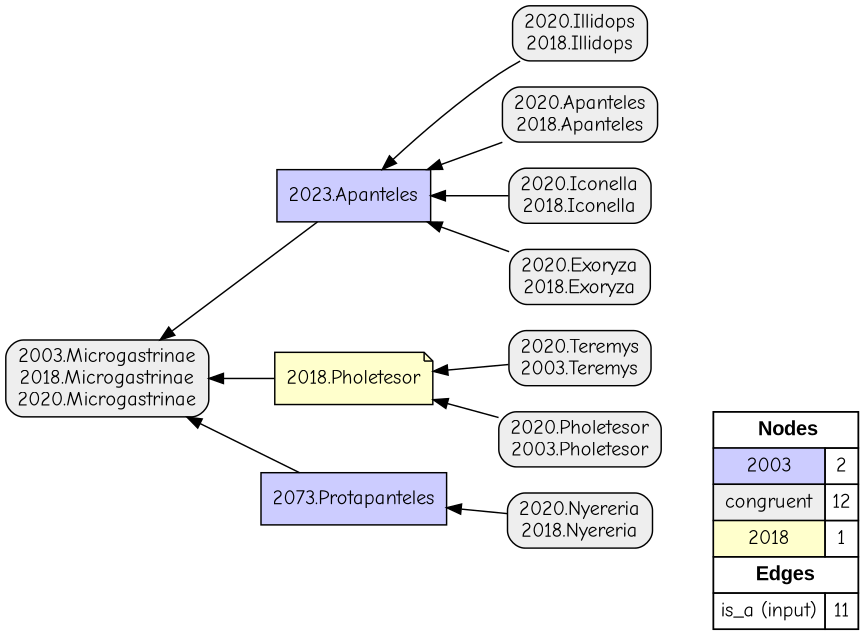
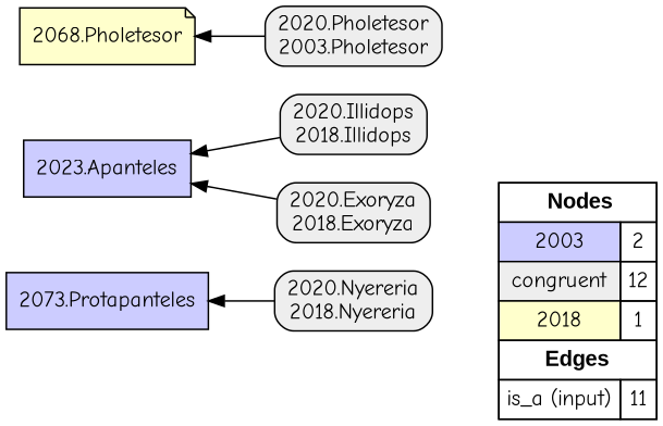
  digraph {
    fontname="Comic Neue"
    rankdir=RL
    node [fillcolor="#EEEEEE" fontname="Comic Neue" shape=box style="filled,rounded"]
    edge [arrowhead=normal color="#000000" constraint=true fontname="Comic Neue" penwidth=1 style=solid]
    n1 [fillcolor=white label=<   <TABLE BORDER="0" CELLBORDER="1" CELLSPACING="0" CELLPADDING="4">  <TR> <TD COLSPAN="2"><font face="Arial Black"> Nodes</font></TD> </TR>  <TR>   <TD bgcolor="#CCCCFF" fontname="helvetica">2003</TD>   <TD>2</TD>   </TR>  <TR>   <TD bgcolor="#EEEEEE" fontname="helvetica">congruent</TD>   <TD>12</TD>   </TR>  <TR>   <TD bgcolor="#FFFFCC" fontname="helvetica">2018</TD>   <TD>1</TD>   </TR>  <TR> <TD COLSPAN="2"><font face = "Arial Black"> Edges </font></TD> </TR>  <TR>   <TD><font color ="#000000">is_a (input)</font></TD><TD>11</TD> </TR> </TABLE>   > margin=0 style=filled]
    n2 [fillcolor="#CCCCFF" label="2073.Protapanteles" style=filled]
-   "2003.Microgastrinae\n2018.Microgastrinae\n2020.Microgastrinae"
    n4 [fillcolor="#CCCCFF" label="2023.Apanteles" style=filled]
    "2020.Illidops\n2018.Illidops"
    "2020.Nyereria\n2018.Nyereria"
-   "2018.Pholetesor" [fillcolor="#FFFFCC" shape=note style=filled]
-   "2020.Teremys\n2003.Teremys"
-   "2020.Apanteles\n2018.Apanteles"
-   "2020.Iconella\n2018.Iconella"
+   "2018.Pholetesor" [fillcolor="#FFFFCC" shape=note style=filled label="2068.Pholetesor"]
    "2020.Pholetesor\n2003.Pholetesor"
    "2020.Exoryza\n2018.Exoryza"
    subgraph sub_1 {
      rank=source
      n1
    }
-   n2 -> "2003.Microgastrinae\n2018.Microgastrinae\n2020.Microgastrinae"
-   n4 -> "2003.Microgastrinae\n2018.Microgastrinae\n2020.Microgastrinae"
    "2020.Illidops\n2018.Illidops" -> n4
    "2020.Nyereria\n2018.Nyereria" -> n2
-   "2018.Pholetesor" -> "2003.Microgastrinae\n2018.Microgastrinae\n2020.Microgastrinae"
-   "2020.Teremys\n2003.Teremys" -> "2018.Pholetesor"
-   "2020.Apanteles\n2018.Apanteles" -> n4
-   "2020.Iconella\n2018.Iconella" -> n4
    "2020.Pholetesor\n2003.Pholetesor" -> "2018.Pholetesor"
    "2020.Exoryza\n2018.Exoryza" -> n4
  }
